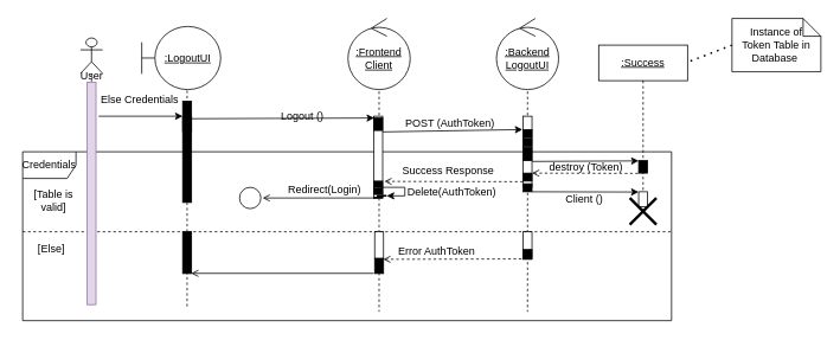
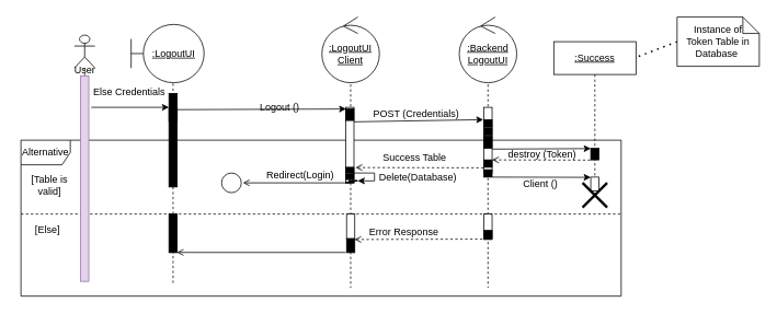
  <mxCell id="0" />
  <mxCell id="1" parent="0" />
- <mxCell id="2" value="Credentials" style="shape=umlFrame;whiteSpace=wrap;html=1;" parent="1" vertex="1"><mxGeometry x="25" y="170" width="730" height="190" as="geometry" /></mxCell>
+ <mxCell id="2" value="Alternative" style="shape=umlFrame;whiteSpace=wrap;html=1;" parent="1" vertex="1"><mxGeometry x="25" y="170" width="730" height="190" as="geometry" /></mxCell>
  <mxCell id="3" value="" style="shape=umlLifeline;participant=umlControl;perimeter=lifelinePerimeter;whiteSpace=wrap;html=1;container=1;collapsible=0;recursiveResize=0;verticalAlign=top;spacingTop=36;outlineConnect=0;fillColor=#FFFFFF;" parent="1" vertex="1"><mxGeometry x="563" y="50" width="60" height="300" as="geometry" /></mxCell>
  <mxCell id="4" value="&lt;u&gt;:Backend&lt;br&gt;LogoutUI&lt;/u&gt;" style="ellipse;shape=umlControl;whiteSpace=wrap;html=1;fillColor=#FFFFFF;" parent="3" vertex="1"><mxGeometry x="-5" y="-30" width="70" height="80" as="geometry" /></mxCell>
  <mxCell id="5" value="" style="html=1;points=[];perimeter=orthogonalPerimeter;" parent="3" vertex="1"><mxGeometry x="25" y="210" width="10" height="30" as="geometry" /></mxCell>
  <mxCell id="6" value="" style="shape=umlLifeline;participant=umlControl;perimeter=lifelinePerimeter;whiteSpace=wrap;html=1;container=1;collapsible=0;recursiveResize=0;verticalAlign=top;spacingTop=36;outlineConnect=0;fillColor=#FFFFFF;" parent="1" vertex="1"><mxGeometry x="396" y="50" width="60" height="300" as="geometry" /></mxCell>
- <mxCell id="7" value="&lt;u&gt;:Frontend&lt;br&gt;Client&lt;/u&gt;" style="ellipse;shape=umlControl;whiteSpace=wrap;html=1;fillColor=#FFFFFF;" parent="6" vertex="1"><mxGeometry x="-5" y="-30" width="70" height="80" as="geometry" /></mxCell>
+ <mxCell id="7" value="&lt;u&gt;:LogoutUI&lt;br&gt;Client&lt;/u&gt;" style="ellipse;shape=umlControl;whiteSpace=wrap;html=1;fillColor=#FFFFFF;" parent="6" vertex="1"><mxGeometry x="-5" y="-30" width="70" height="80" as="geometry" /></mxCell>
  <mxCell id="8" value="" style="html=1;points=[];perimeter=orthogonalPerimeter;" parent="6" vertex="1"><mxGeometry x="25" y="210" width="10" height="30" as="geometry" /></mxCell>
  <mxCell id="9" value="" style="endArrow=classic;html=1;rounded=0;exitX=1.3;exitY=0.152;exitDx=0;exitDy=0;exitPerimeter=0;" parent="1" source="31" edge="1"><mxGeometry width="50" height="50" relative="1" as="geometry"><mxPoint x="115" y="140" as="sourcePoint" /><mxPoint x="205" y="130" as="targetPoint" /></mxGeometry></mxCell>
  <mxCell id="10" value="" style="endArrow=open;html=1;rounded=0;endFill=0;entryX=1.2;entryY=0.663;entryDx=0;entryDy=0;entryPerimeter=0;dashed=1;exitX=-0.178;exitY=0.96;exitDx=0;exitDy=0;exitPerimeter=0;" parent="1" source="48" edge="1"><mxGeometry width="50" height="50" relative="1" as="geometry"><mxPoint x="643.25" y="291" as="sourcePoint" /><mxPoint x="430.75" y="291" as="targetPoint" /></mxGeometry></mxCell>
  <mxCell id="11" value="" style="endArrow=open;html=1;rounded=0;endFill=0;" parent="1" edge="1"><mxGeometry width="50" height="50" relative="1" as="geometry"><mxPoint x="425" y="222" as="sourcePoint" /><mxPoint x="295" y="222" as="targetPoint" /></mxGeometry></mxCell>
  <mxCell id="12" value="" style="endArrow=open;html=1;rounded=0;endFill=0;entryX=1.2;entryY=0.663;entryDx=0;entryDy=0;entryPerimeter=0;dashed=1;exitX=-0.028;exitY=0.979;exitDx=0;exitDy=0;exitPerimeter=0;" parent="1" edge="1"><mxGeometry width="50" height="50" relative="1" as="geometry"><mxPoint x="587.72" y="203.685" as="sourcePoint" /><mxPoint x="432" y="203.34" as="targetPoint" /></mxGeometry></mxCell>
  <mxCell id="13" value="" style="endArrow=classic;html=1;rounded=0;endFill=1;entryX=-0.067;entryY=0;entryDx=0;entryDy=0;entryPerimeter=0;exitX=1;exitY=0.192;exitDx=0;exitDy=0;exitPerimeter=0;" parent="1" source="44" target="49" edge="1"><mxGeometry width="50" height="50" relative="1" as="geometry"><mxPoint x="424.997" y="160" as="sourcePoint" /><mxPoint x="640" y="160" as="targetPoint" /></mxGeometry></mxCell>
  <mxCell id="14" value="" style="endArrow=classic;html=1;rounded=0;exitX=0.956;exitY=0.156;exitDx=0;exitDy=0;exitPerimeter=0;" parent="1" edge="1"><mxGeometry width="50" height="50" relative="1" as="geometry"><mxPoint x="214.56" y="132.824" as="sourcePoint" /><mxPoint x="420.5" y="132" as="targetPoint" /></mxGeometry></mxCell>
  <mxCell id="15" value="Logout ()" style="text;html=1;strokeColor=none;fillColor=none;align=center;verticalAlign=middle;whiteSpace=wrap;rounded=0;" parent="1" vertex="1"><mxGeometry x="295" y="115" width="90" height="30" as="geometry" /></mxCell>
- <mxCell id="16" value="POST (AuthToken)" style="text;html=1;strokeColor=none;fillColor=none;align=center;verticalAlign=middle;whiteSpace=wrap;rounded=0;" parent="1" vertex="1"><mxGeometry x="436" y="123" width="140" height="30" as="geometry" /></mxCell>
- <mxCell id="17" value="Success Response" style="text;html=1;strokeColor=none;fillColor=none;align=center;verticalAlign=middle;whiteSpace=wrap;rounded=0;" parent="1" vertex="1"><mxGeometry x="444" y="177" width="120" height="30" as="geometry" /></mxCell>
+ <mxCell id="16" value="POST (Credentials)" style="text;html=1;strokeColor=none;fillColor=none;align=center;verticalAlign=middle;whiteSpace=wrap;rounded=0;" parent="1" vertex="1"><mxGeometry x="436" y="123" width="140" height="30" as="geometry" /></mxCell>
+ <mxCell id="17" value="Success Table" style="text;html=1;strokeColor=none;fillColor=none;align=center;verticalAlign=middle;whiteSpace=wrap;rounded=0;" parent="1" vertex="1"><mxGeometry x="444" y="177" width="120" height="30" as="geometry" /></mxCell>
  <mxCell id="18" value="Redirect(Login)" style="text;html=1;strokeColor=none;fillColor=none;align=center;verticalAlign=middle;whiteSpace=wrap;rounded=0;" parent="1" vertex="1"><mxGeometry x="320" y="206" width="90" height="14" as="geometry" /></mxCell>
  <mxCell id="19" value="" style="line;strokeWidth=1;fillColor=none;align=left;verticalAlign=middle;spacingTop=-1;spacingLeft=3;spacingRight=3;rotatable=0;labelPosition=right;points=[];portConstraint=eastwest;dashed=1;" parent="1" vertex="1"><mxGeometry x="25" y="256" width="730" height="8" as="geometry" /></mxCell>
  <mxCell id="20" value="[Table is valid]" style="text;html=1;strokeColor=none;fillColor=none;align=center;verticalAlign=middle;whiteSpace=wrap;rounded=0;" parent="1" vertex="1"><mxGeometry x="25" y="210" width="70" height="30" as="geometry" /></mxCell>
  <mxCell id="21" value="[Else]" style="text;html=1;strokeColor=none;fillColor=none;align=center;verticalAlign=middle;whiteSpace=wrap;rounded=0;" parent="1" vertex="1"><mxGeometry x="20" y="264" width="75" height="30" as="geometry" /></mxCell>
- <mxCell id="22" value="Error AuthToken" style="text;html=1;strokeColor=none;fillColor=none;align=center;verticalAlign=middle;whiteSpace=wrap;rounded=0;" parent="1" vertex="1"><mxGeometry x="431" y="267" width="120" height="30" as="geometry" /></mxCell>
+ <mxCell id="22" value="Error Response" style="text;html=1;strokeColor=none;fillColor=none;align=center;verticalAlign=middle;whiteSpace=wrap;rounded=0;" parent="1" vertex="1"><mxGeometry x="431" y="267" width="120" height="30" as="geometry" /></mxCell>
  <mxCell id="23" value="" style="endArrow=open;html=1;rounded=0;endFill=0;entryX=0.964;entryY=0.945;entryDx=0;entryDy=0;entryPerimeter=0;" parent="1" edge="1"><mxGeometry width="50" height="50" relative="1" as="geometry"><mxPoint x="420" y="306.78" as="sourcePoint" /><mxPoint x="214.64" y="306.78" as="targetPoint" /></mxGeometry></mxCell>
  <mxCell id="24" value="Else Credentials" style="text;html=1;strokeColor=none;fillColor=none;align=center;verticalAlign=middle;whiteSpace=wrap;rounded=0;" parent="1" vertex="1"><mxGeometry x="112" y="97" width="90" height="30" as="geometry" /></mxCell>
  <mxCell id="25" value=":" style="shape=umlLifeline;participant=umlBoundary;perimeter=lifelinePerimeter;whiteSpace=wrap;html=1;container=1;collapsible=0;recursiveResize=0;verticalAlign=top;spacingTop=36;outlineConnect=0;" parent="1" vertex="1"><mxGeometry x="185" y="37" width="50" height="310" as="geometry" /></mxCell>
  <mxCell id="26" value="" style="html=1;points=[];perimeter=orthogonalPerimeter;fillColor=#000000;" parent="25" vertex="1"><mxGeometry x="20" y="76" width="10" height="114" as="geometry" /></mxCell>
  <mxCell id="27" value="" style="html=1;points=[];perimeter=orthogonalPerimeter;fillColor=#000000;" parent="25" vertex="1"><mxGeometry x="20" y="93" width="10" height="17" as="geometry" /></mxCell>
  <mxCell id="28" value="" style="html=1;points=[];perimeter=orthogonalPerimeter;fillColor=#000000;" parent="25" vertex="1"><mxGeometry x="20" y="223" width="10" height="47" as="geometry" /></mxCell>
  <mxCell id="29" value="&lt;u&gt;:LogoutUI&lt;/u&gt;" style="shape=umlBoundary;whiteSpace=wrap;html=1;" parent="1" vertex="1"><mxGeometry x="159" y="29" width="88.75" height="71" as="geometry" /></mxCell>
  <mxCell id="30" value="" style="shape=umlLifeline;participant=umlActor;perimeter=lifelinePerimeter;whiteSpace=wrap;html=1;container=1;collapsible=0;recursiveResize=0;verticalAlign=top;spacingTop=36;outlineConnect=0;fillColor=#FFFFFF;" parent="1" vertex="1"><mxGeometry x="90" y="42" width="25" height="300" as="geometry" /></mxCell>
  <mxCell id="31" value="" style="html=1;points=[];perimeter=orthogonalPerimeter;fillColor=#e1d5e7;strokeColor=#9673a6;" parent="30" vertex="1"><mxGeometry x="7.5" y="50" width="10" height="250" as="geometry" /></mxCell>
  <mxCell id="32" value="User" style="text;html=1;strokeColor=none;fillColor=none;align=center;verticalAlign=middle;whiteSpace=wrap;rounded=0;" parent="30" vertex="1"><mxGeometry x="-2.5" y="28" width="30" height="30" as="geometry" /></mxCell>
  <mxCell id="33" value="&lt;span&gt;&lt;u&gt;:Success&lt;/u&gt;&lt;/span&gt;" style="shape=umlLifeline;perimeter=lifelinePerimeter;whiteSpace=wrap;html=1;container=1;collapsible=0;recursiveResize=0;outlineConnect=0;" parent="1" vertex="1"><mxGeometry x="673" y="50" width="100" height="190" as="geometry" /></mxCell>
  <mxCell id="34" value="" style="html=1;points=[];perimeter=orthogonalPerimeter;fillColor=#FFFFFF;" parent="33" vertex="1"><mxGeometry x="45" y="165" width="10" height="17" as="geometry" /></mxCell>
  <mxCell id="35" value="" style="endArrow=none;html=1;rounded=0;endFill=0;exitX=1.014;exitY=0.127;exitDx=0;exitDy=0;exitPerimeter=0;entryX=0.004;entryY=0.085;entryDx=0;entryDy=0;entryPerimeter=0;startArrow=open;startFill=0;dashed=1;" parent="33" edge="1"><mxGeometry width="50" height="50" relative="1" as="geometry"><mxPoint x="-74.9" y="144.003" as="sourcePoint" /><mxPoint x="45" y="144.305" as="targetPoint" /></mxGeometry></mxCell>
  <mxCell id="36" value="" style="html=1;points=[];perimeter=orthogonalPerimeter;fillColor=#000000;" parent="33" vertex="1"><mxGeometry x="45" y="130" width="10" height="14" as="geometry" /></mxCell>
  <mxCell id="37" value="" style="endArrow=classic;html=1;rounded=0;endFill=1;exitX=1.014;exitY=0.127;exitDx=0;exitDy=0;exitPerimeter=0;entryX=0.004;entryY=0.085;entryDx=0;entryDy=0;entryPerimeter=0;startArrow=none;startFill=0;" parent="33" edge="1"><mxGeometry width="50" height="50" relative="1" as="geometry"><mxPoint x="-74.9" y="165.003" as="sourcePoint" /><mxPoint x="45" y="165.305" as="targetPoint" /></mxGeometry></mxCell>
  <mxCell id="38" value="" style="shape=umlDestroy;whiteSpace=wrap;html=1;strokeWidth=3;fillColor=#FFFFFF;" parent="1" vertex="1"><mxGeometry x="708" y="222" width="30" height="30" as="geometry" /></mxCell>
  <mxCell id="39" value="" style="endArrow=classic;html=1;rounded=0;endFill=1;exitX=1.014;exitY=0.127;exitDx=0;exitDy=0;exitPerimeter=0;entryX=0.004;entryY=0.085;entryDx=0;entryDy=0;entryPerimeter=0;" parent="1" edge="1"><mxGeometry width="50" height="50" relative="1" as="geometry"><mxPoint x="598.14" y="180.905" as="sourcePoint" /><mxPoint x="718.04" y="180.275" as="targetPoint" /></mxGeometry></mxCell>
  <mxCell id="40" value="destroy (Token)" style="text;html=1;strokeColor=none;fillColor=none;align=center;verticalAlign=middle;whiteSpace=wrap;rounded=0;" parent="1" vertex="1"><mxGeometry x="595" y="178" width="128" height="20" as="geometry" /></mxCell>
  <mxCell id="41" value="Instance of &lt;br&gt;Token Table in Database&amp;nbsp;" style="shape=note;size=20;whiteSpace=wrap;html=1;fillColor=#FFFFFF;padding=3;" parent="1" vertex="1"><mxGeometry x="823" y="20" width="100" height="60" as="geometry" /></mxCell>
  <mxCell id="42" value="" style="endArrow=none;dashed=1;html=1;dashPattern=1 3;strokeWidth=2;rounded=0;exitX=0;exitY=0.5;exitDx=0;exitDy=0;exitPerimeter=0;" parent="1" source="41" edge="1"><mxGeometry width="50" height="50" relative="1" as="geometry"><mxPoint x="921" y="240" as="sourcePoint" /><mxPoint x="771" y="70" as="targetPoint" /></mxGeometry></mxCell>
  <mxCell id="43" value="Client ()" style="text;html=1;strokeColor=none;fillColor=none;align=center;verticalAlign=middle;whiteSpace=wrap;rounded=0;" parent="1" vertex="1"><mxGeometry x="597" y="214" width="120" height="20" as="geometry" /></mxCell>
  <mxCell id="44" value="" style="html=1;points=[];perimeter=orthogonalPerimeter;" parent="1" vertex="1"><mxGeometry x="420" y="130" width="10" height="92" as="geometry" /></mxCell>
  <mxCell id="45" value="" style="html=1;points=[];perimeter=orthogonalPerimeter;fillColor=#000000;" parent="1" vertex="1"><mxGeometry x="420" y="132" width="10" height="14" as="geometry" /></mxCell>
  <mxCell id="46" value="" style="html=1;points=[];perimeter=orthogonalPerimeter;fillColor=#000000;" parent="1" vertex="1"><mxGeometry x="421" y="290" width="10" height="17" as="geometry" /></mxCell>
  <mxCell id="47" value="" style="html=1;points=[];perimeter=orthogonalPerimeter;" parent="1" vertex="1"><mxGeometry x="588" y="130" width="10" height="80" as="geometry" /></mxCell>
  <mxCell id="48" value="" style="html=1;points=[];perimeter=orthogonalPerimeter;fillColor=#000000;" parent="1" vertex="1"><mxGeometry x="588" y="280" width="10" height="11" as="geometry" /></mxCell>
  <mxCell id="49" value="" style="html=1;points=[];perimeter=orthogonalPerimeter;fillColor=#000000;" parent="1" vertex="1"><mxGeometry x="588" y="145" width="10" height="9" as="geometry" /></mxCell>
  <mxCell id="50" value="" style="html=1;points=[];perimeter=orthogonalPerimeter;fillColor=#000000;" parent="1" vertex="1"><mxGeometry x="588" y="206" width="10" height="9" as="geometry" /></mxCell>
  <mxCell id="51" value="" style="html=1;points=[];perimeter=orthogonalPerimeter;fillColor=#000000;" parent="1" vertex="1"><mxGeometry x="588" y="155" width="10" height="9" as="geometry" /></mxCell>
  <mxCell id="52" value="" style="html=1;points=[];perimeter=orthogonalPerimeter;fillColor=#000000;" parent="1" vertex="1"><mxGeometry x="588" y="165" width="10" height="15" as="geometry" /></mxCell>
  <mxCell id="53" value="" style="html=1;points=[];perimeter=orthogonalPerimeter;fillColor=#000000;" parent="1" vertex="1"><mxGeometry x="588" y="194" width="10" height="9" as="geometry" /></mxCell>
  <mxCell id="54" value="" style="html=1;points=[];perimeter=orthogonalPerimeter;fillColor=#000000;" parent="1" vertex="1"><mxGeometry x="424" y="219" width="10" height="1" as="geometry" /></mxCell>
  <mxCell id="55" value="" style="html=1;points=[];perimeter=orthogonalPerimeter;fillColor=#000000;" parent="1" vertex="1"><mxGeometry x="420" y="203" width="10" height="7" as="geometry" /></mxCell>
  <mxCell id="56" value="" style="html=1;points=[];perimeter=orthogonalPerimeter;fillColor=#000000;" parent="1" vertex="1"><mxGeometry x="420" y="221" width="10" height="1" as="geometry" /></mxCell>
  <mxCell id="57" style="edgeStyle=orthogonalEdgeStyle;rounded=0;orthogonalLoop=1;jettySize=auto;html=1;entryX=1.059;entryY=0.602;entryDx=0;entryDy=0;entryPerimeter=0;" parent="1" source="58" target="54" edge="1"><mxGeometry relative="1" as="geometry"><Array as="points"><mxPoint x="425" y="210" /><mxPoint x="455" y="210" /><mxPoint x="455" y="220" /></Array></mxGeometry></mxCell>
  <mxCell id="58" value="" style="html=1;points=[];perimeter=orthogonalPerimeter;fillColor=#000000;" parent="1" vertex="1"><mxGeometry x="420" y="211" width="10" height="7" as="geometry" /></mxCell>
- <mxCell id="59" value="Delete(AuthToken)" style="text;html=1;strokeColor=none;fillColor=none;align=center;verticalAlign=middle;whiteSpace=wrap;rounded=0;" parent="1" vertex="1"><mxGeometry x="448" y="208" width="120" height="15" as="geometry" /></mxCell>
+ <mxCell id="59" value="Delete(Database)" style="text;html=1;strokeColor=none;fillColor=none;align=center;verticalAlign=middle;whiteSpace=wrap;rounded=0;" parent="1" vertex="1"><mxGeometry x="448" y="208" width="120" height="15" as="geometry" /></mxCell>
  <mxCell id="60" value="" style="ellipse;whiteSpace=wrap;html=1;aspect=fixed;" vertex="1" parent="1"><mxGeometry x="269" y="210" width="24" height="24" as="geometry" /></mxCell>
